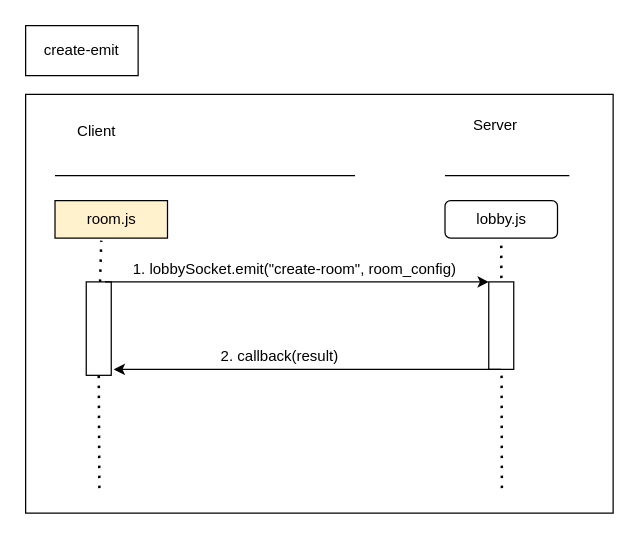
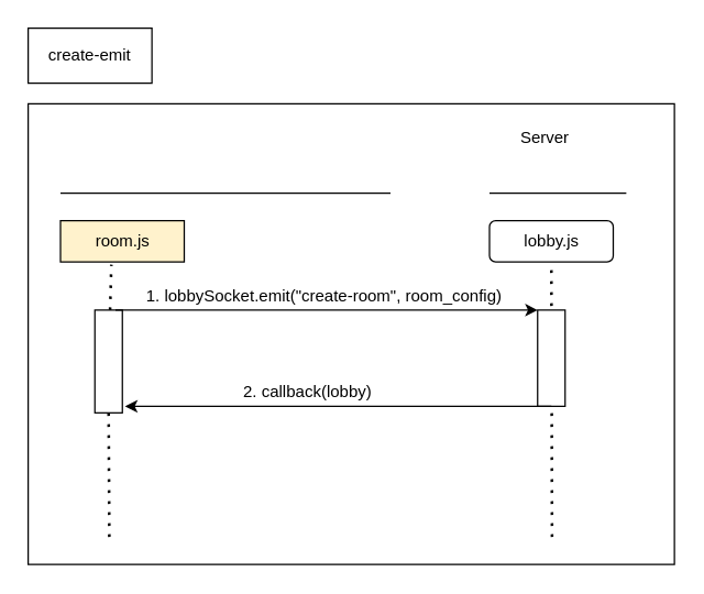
  <mxCell id="0" />
  <mxCell id="1" parent="0" />
  <mxCell id="2" value="" style="rounded=0;whiteSpace=wrap;html=1;" parent="1" vertex="1"><mxGeometry x="20" y="75" width="470" height="335" as="geometry" /></mxCell>
  <mxCell id="3" value="" style="rounded=0;whiteSpace=wrap;html=1;" parent="1" vertex="1"><mxGeometry x="20" y="20" width="90" height="40" as="geometry" /></mxCell>
  <mxCell id="4" value="room.js" style="rounded=0;whiteSpace=wrap;html=1;fillColor=#fff2cc;" parent="1" vertex="1"><mxGeometry x="43.5" y="160" width="90" height="30" as="geometry" /></mxCell>
  <mxCell id="5" value="lobby.js" style="whiteSpace=wrap;html=1;rounded=1;" parent="1" vertex="1"><mxGeometry x="355.5" y="160" width="90" height="30" as="geometry" /></mxCell>
  <mxCell id="6" value="" style="endArrow=none;dashed=1;html=1;dashPattern=1 3;strokeWidth=2;rounded=0;entryX=0.411;entryY=1.067;entryDx=0;entryDy=0;entryPerimeter=0;startArrow=none;" parent="1" source="12" target="4" edge="1"><mxGeometry width="50" height="50" relative="1" as="geometry"><mxPoint x="80.5" y="550" as="sourcePoint" /><mxPoint x="440.5" y="440" as="targetPoint" /></mxGeometry></mxCell>
  <mxCell id="7" value="" style="endArrow=none;dashed=1;html=1;dashPattern=1 3;strokeWidth=2;rounded=0;entryX=0.5;entryY=1;entryDx=0;entryDy=0;" parent="1" target="5" edge="1"><mxGeometry width="50" height="50" relative="1" as="geometry"><mxPoint x="401" y="390" as="sourcePoint" /><mxPoint x="90.49" y="202.01" as="targetPoint" /></mxGeometry></mxCell>
  <mxCell id="8" value="" style="endArrow=none;html=1;rounded=0;" parent="1" edge="1"><mxGeometry width="50" height="50" relative="1" as="geometry"><mxPoint x="43.5" y="140" as="sourcePoint" /><mxPoint x="283.5" y="140" as="targetPoint" /></mxGeometry></mxCell>
  <mxCell id="9" value="" style="endArrow=none;html=1;rounded=0;" parent="1" edge="1"><mxGeometry width="50" height="50" relative="1" as="geometry"><mxPoint x="355.5" y="140" as="sourcePoint" /><mxPoint x="455" y="140" as="targetPoint" /></mxGeometry></mxCell>
- <mxCell id="10" value="Client" style="text;strokeColor=none;align=center;fillColor=none;html=1;verticalAlign=middle;whiteSpace=wrap;rounded=0;" parent="1" vertex="1"><mxGeometry x="46.5" y="90" width="60" height="30" as="geometry" /></mxCell>
  <mxCell id="11" value="Server" style="text;strokeColor=none;align=center;fillColor=none;html=1;verticalAlign=middle;whiteSpace=wrap;rounded=0;" parent="1" vertex="1"><mxGeometry x="365.5" y="85" width="60" height="30" as="geometry" /></mxCell>
  <mxCell id="12" value="" style="rounded=0;whiteSpace=wrap;html=1;rotation=90;" parent="1" vertex="1"><mxGeometry x="41.13" y="252.38" width="74.75" height="20" as="geometry" /></mxCell>
  <mxCell id="13" value="" style="endArrow=none;dashed=1;html=1;dashPattern=1 3;strokeWidth=2;rounded=0;entryX=1;entryY=0.5;entryDx=0;entryDy=0;" parent="1" target="12" edge="1"><mxGeometry width="50" height="50" relative="1" as="geometry"><mxPoint x="79" y="390" as="sourcePoint" /><mxPoint x="72.5" y="295" as="targetPoint" /></mxGeometry></mxCell>
  <mxCell id="14" value="" style="endArrow=classic;html=1;rounded=0;exitX=0;exitY=0.25;exitDx=0;exitDy=0;entryX=0;entryY=1;entryDx=0;entryDy=0;" parent="1" source="12" target="15" edge="1"><mxGeometry width="50" height="50" relative="1" as="geometry"><mxPoint x="390.5" y="380" as="sourcePoint" /><mxPoint x="350.5" y="295" as="targetPoint" /></mxGeometry></mxCell>
  <mxCell id="15" value="" style="rounded=0;whiteSpace=wrap;html=1;rotation=90;" parent="1" vertex="1"><mxGeometry x="365.5" y="250" width="70" height="20" as="geometry" /></mxCell>
  <mxCell id="16" value="1. lobbySocket.emit(&quot;create-room&quot;, room_config)" style="text;strokeColor=none;align=center;fillColor=none;html=1;verticalAlign=middle;whiteSpace=wrap;rounded=0;" parent="1" vertex="1"><mxGeometry x="100" y="200" width="270.5" height="30" as="geometry" /></mxCell>
  <mxCell id="17" value="" style="endArrow=classic;html=1;rounded=0;exitX=1;exitY=0.5;exitDx=0;exitDy=0;" parent="1" source="15" edge="1"><mxGeometry width="50" height="50" relative="1" as="geometry"><mxPoint x="390.5" y="380" as="sourcePoint" /><mxPoint x="90.5" y="295" as="targetPoint" /></mxGeometry></mxCell>
- <mxCell id="18" value="2. callback(result)" style="text;strokeColor=none;align=center;fillColor=none;html=1;verticalAlign=middle;whiteSpace=wrap;rounded=0;" parent="1" vertex="1"><mxGeometry x="100" y="270" width="247" height="30" as="geometry" /></mxCell>
+ <mxCell id="18" value="2. callback(lobby)" style="text;strokeColor=none;align=center;fillColor=none;html=1;verticalAlign=middle;whiteSpace=wrap;rounded=0;" parent="1" vertex="1"><mxGeometry x="100" y="270" width="247" height="30" as="geometry" /></mxCell>
  <mxCell id="19" value="create-emit" style="text;strokeColor=none;align=center;fillColor=none;html=1;verticalAlign=middle;whiteSpace=wrap;rounded=0;" parent="1" vertex="1"><mxGeometry x="30" y="25" width="70" height="30" as="geometry" /></mxCell>
